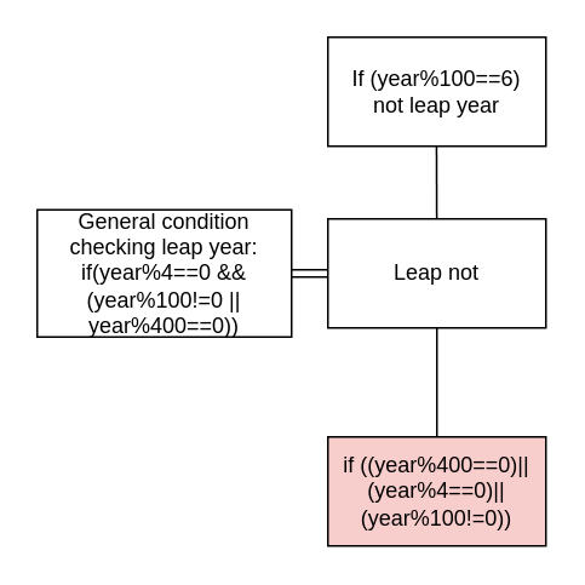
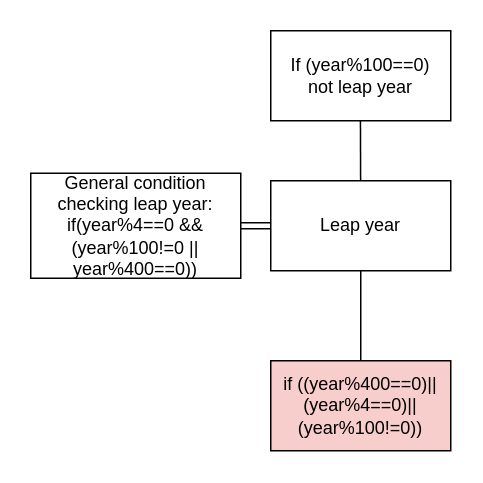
  <mxCell id="0" />
  <mxCell id="1" parent="0" />
- <mxCell id="2" value="Leap not" style="rounded=0;whiteSpace=wrap;html=1;fontStyle=0" vertex="1" parent="1"><mxGeometry x="180" y="120" width="120" height="60" as="geometry" /></mxCell>
+ <mxCell id="2" value="Leap year" style="rounded=0;whiteSpace=wrap;html=1;fontStyle=0" vertex="1" parent="1"><mxGeometry x="180" y="120" width="120" height="60" as="geometry" /></mxCell>
  <mxCell id="3" value="" style="endArrow=none;html=1;rounded=0;" edge="1" parent="1"><mxGeometry width="50" height="50" relative="1" as="geometry"><mxPoint x="240" y="240" as="sourcePoint" /><mxPoint x="240" y="180" as="targetPoint" /></mxGeometry></mxCell>
  <mxCell id="4" value="if ((year%400==0)||(year%4==0)||(year%100!=0))" style="rounded=0;whiteSpace=wrap;html=1;fillColor=#f8cecc;" vertex="1" parent="1"><mxGeometry x="180" y="240" width="120" height="60" as="geometry" /></mxCell>
- <mxCell id="5" value="&lt;div&gt;If (year%100==6)&lt;/div&gt;&lt;div&gt;not leap year&lt;br&gt;&lt;/div&gt;" style="rounded=0;whiteSpace=wrap;html=1;" vertex="1" parent="1"><mxGeometry x="180" y="20" width="120" height="60" as="geometry" /></mxCell>
+ <mxCell id="5" value="&lt;div&gt;If (year%100==0)&lt;/div&gt;&lt;div&gt;not leap year&lt;br&gt;&lt;/div&gt;" style="rounded=0;whiteSpace=wrap;html=1;" vertex="1" parent="1"><mxGeometry x="180" y="20" width="120" height="60" as="geometry" /></mxCell>
  <mxCell id="6" value="" style="endArrow=none;html=1;rounded=0;" edge="1" parent="1" source="2"><mxGeometry width="50" height="50" relative="1" as="geometry"><mxPoint x="239.8" y="110" as="sourcePoint" /><mxPoint x="239.8" y="80" as="targetPoint" /></mxGeometry></mxCell>
  <mxCell id="7" value="&lt;div&gt;General condition checking leap year:&lt;/div&gt;&lt;div&gt;if(year%4==0 &amp;amp;&amp;amp; (year%100!=0 || year%400==0))&lt;br&gt;&lt;/div&gt;" style="rounded=0;whiteSpace=wrap;html=1;" vertex="1" parent="1"><mxGeometry x="20" y="115" width="140" height="70" as="geometry" /></mxCell>
  <mxCell id="8" value="" style="shape=link;html=1;rounded=0;" edge="1" parent="1"><mxGeometry width="100" relative="1" as="geometry"><mxPoint x="160" y="150" as="sourcePoint" /><mxPoint x="180" y="150" as="targetPoint" /></mxGeometry></mxCell>
